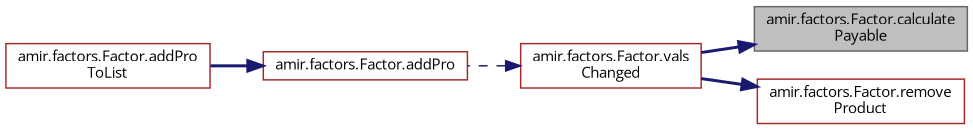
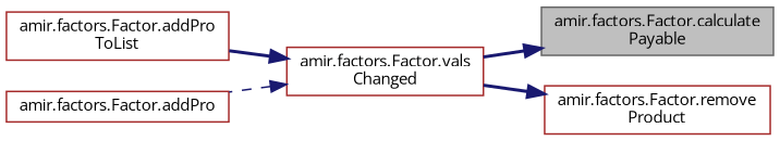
  digraph {
    fontname="Open Sans"
    rankdir=RL
    node [color=brown fillcolor=white fontname="Open Sans" fontsize=10 shape=record style=filled]
    edge [color=midnightblue dir=back fontname="Open Sans" fontsize=10 labelfontname="FreeSans.ttf" labelfontsize=10 style=bold]
    n1 [color=gray40 fillcolor=grey75 fontcolor=black height=0.2 label="amir.factors.Factor.calculate\lPayable" width=0.4]
    n2 [height=0.2 label="amir.factors.Factor.vals\lChanged" width=0.4]
    n3 [height=0.2 label="amir.factors.Factor.addPro\lToList" width=0.4]
    n4 [height=0.2 label="amir.factors.Factor.addPro" width=0.4]
    n5 [height=0.2 label="amir.factors.Factor.remove\lProduct" width=0.4]
    n1 -> n2
-   n4 -> n3
+   n2 -> n3
    n2 -> n4 [style=dashed]
    n5 -> n2
  }
